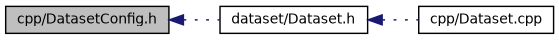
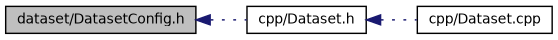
  digraph {
    rankdir=LR
    node [color=black fillcolor=white fontname=Helvetica fontsize=10 shape=record style=filled]
    edge [color=midnightblue dir=back fontname=Helvetica fontsize=10 labelfontname=Helvetica labelfontsize=10 style=dotted]
-   n1 [fillcolor=grey75 fontcolor=black height=0.2 label="cpp/DatasetConfig.h" width=0.4]
-   n2 [height=0.2 label="dataset/Dataset.h" width=0.4]
+   n1 [fillcolor=grey75 fontcolor=black height=0.2 label="dataset/DatasetConfig.h" width=0.4]
+   n2 [height=0.2 label="cpp/Dataset.h" width=0.4]
    n3 [height=0.2 label="cpp/Dataset.cpp" width=0.4]
    n1 -> n2
    n2 -> n3
  }
